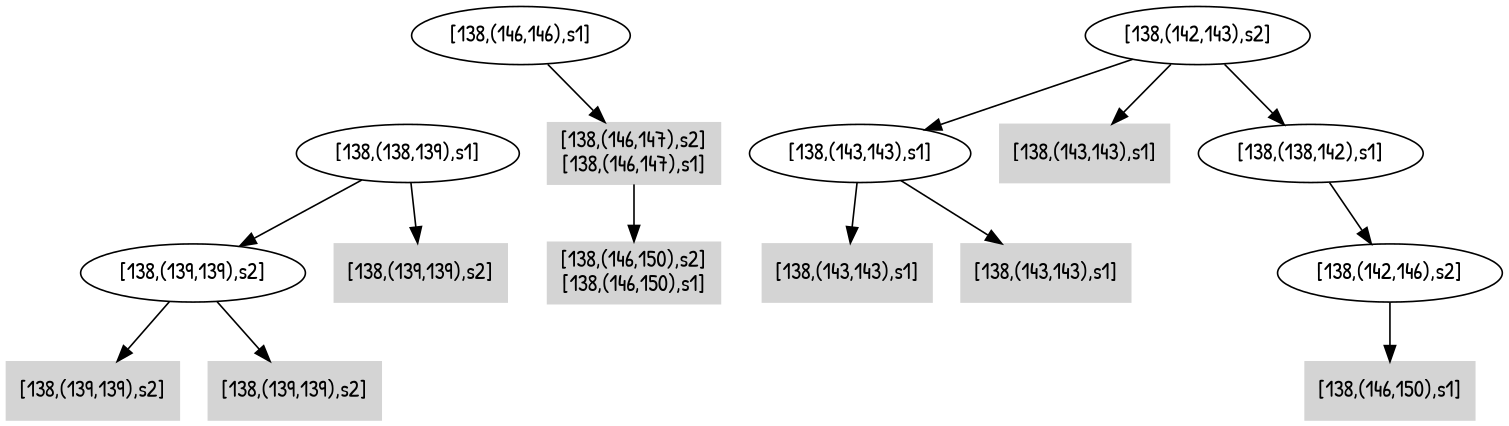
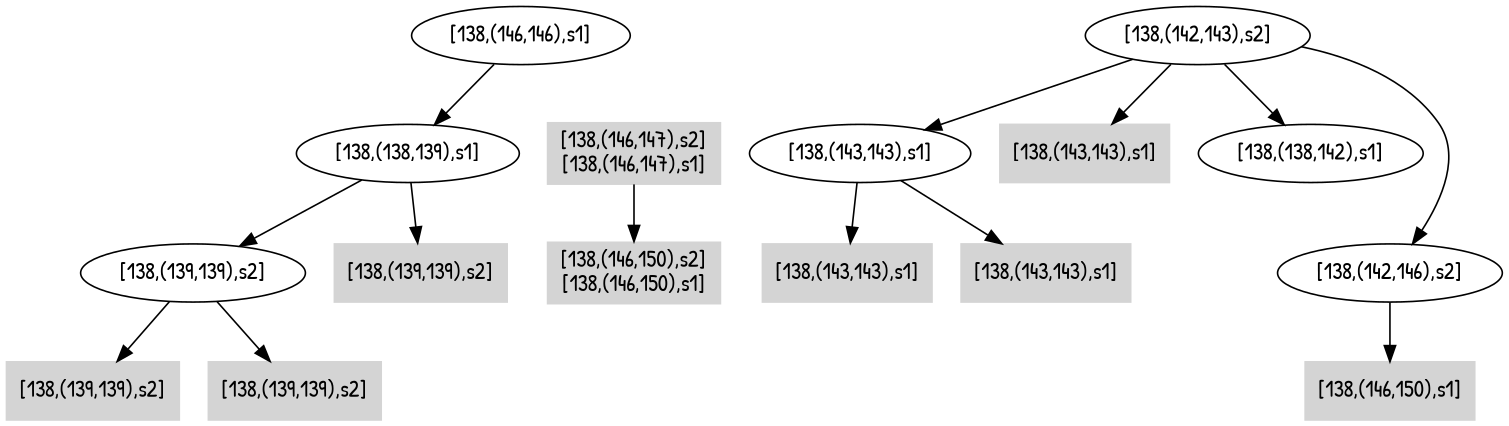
  digraph {
    fontname="Patrick Hand"
    node [color=".0 .0 .83" fontname="Patrick Hand" shape=box style=filled]
    edge [fontname="Patrick Hand"]
    n1 [label="[138,(139,139),s2]"]
    n2 [label="[138,(139,139),s2]"]
    n3 [label="[138,(139,139),s2]" color="" shape="" style=""]
    n4 [label="[138,(139,139),s2]"]
    n5 [label="[138,(138,139),s1]" color="" shape="" style=""]
    n6 [label="[138,(146,147),s2]\n[138,(146,147),s1]"]
    n7 [label="[138,(146,150),s2]\n[138,(146,150),s1]"]
    n8 [label="[138,(146,146),s1]" color="" shape="" style=""]
    n9 [label="[138,(146,150),s1]"]
    n10 [label="[138,(143,143),s1]"]
    n11 [label="[138,(143,143),s1]"]
    n12 [label="[138,(143,143),s1]" color="" shape="" style=""]
    n13 [label="[138,(143,143),s1]"]
    n14 [label="[138,(142,143),s2]" color="" shape="" style=""]
    n15 [label="[138,(138,142),s1]" color="" shape="" style=""]
    n16 [label="[138,(142,146),s2]" color="" shape="" style=""]
    n3 -> n1
    n3 -> n2
    n5 -> n3
    n5 -> n4
    n6 -> n7
-   n8 -> n6
+   n8 -> n5
    n12 -> n10
    n12 -> n11
    n14 -> n12
    n14 -> n13
    n14 -> n15
-   n15 -> n16
+   n14 -> n16
    n16 -> n9
  }
